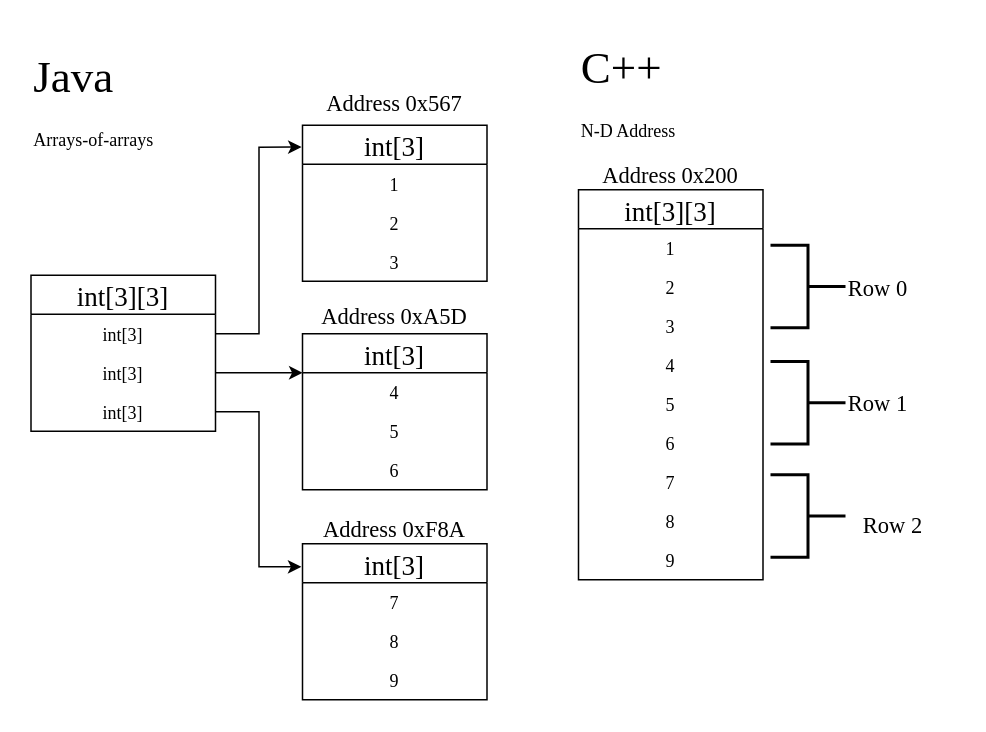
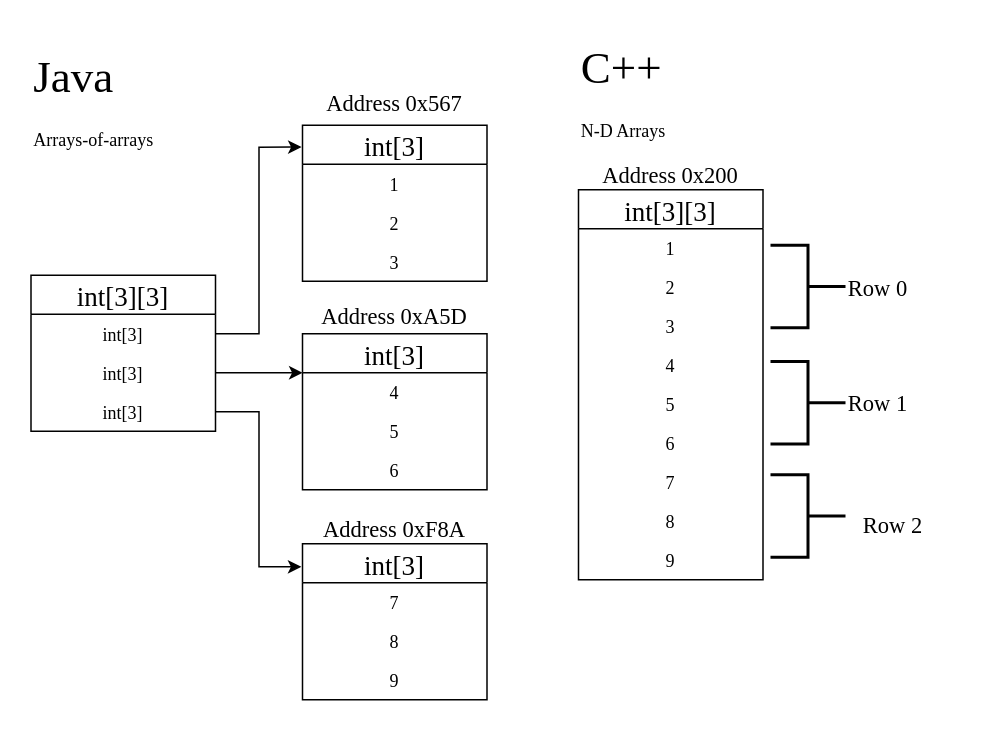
  <mxCell id="0" />
  <mxCell id="1" parent="0" />
  <mxCell id="2" value="int[3][3]" style="swimlane;fontStyle=0;childLayout=stackLayout;horizontal=1;startSize=26;fillColor=none;horizontalStack=0;resizeParent=1;resizeParentMax=0;resizeLast=0;collapsible=0;marginBottom=0;fontFamily=JetBrains Mono;fontSize=18;expand=1;" vertex="1" parent="1"><mxGeometry x="20" y="183" width="123" height="104" as="geometry"><mxRectangle x="650" y="388" width="77" height="26" as="alternateBounds" /></mxGeometry></mxCell>
  <mxCell id="3" value="int[3]" style="text;strokeColor=none;fillColor=none;align=center;verticalAlign=middle;spacingLeft=4;spacingRight=4;overflow=hidden;rotatable=0;points=[[0,0.5],[1,0.5]];portConstraint=eastwest;fontFamily=JetBrains Mono;" vertex="1" parent="2"><mxGeometry y="26" width="123" height="26" as="geometry" /></mxCell>
  <mxCell id="4" value="int[3]" style="text;strokeColor=none;fillColor=none;align=center;verticalAlign=middle;spacingLeft=4;spacingRight=4;overflow=hidden;rotatable=0;points=[[0,0.5],[1,0.5]];portConstraint=eastwest;fontFamily=JetBrains Mono;" vertex="1" parent="2"><mxGeometry y="52" width="123" height="26" as="geometry" /></mxCell>
  <mxCell id="5" value="int[3]" style="text;strokeColor=none;fillColor=none;align=center;verticalAlign=middle;spacingLeft=4;spacingRight=4;overflow=hidden;rotatable=0;points=[[0,0.5],[1,0.5]];portConstraint=eastwest;fontFamily=JetBrains Mono;" vertex="1" parent="2"><mxGeometry y="78" width="123" height="26" as="geometry" /></mxCell>
  <mxCell id="6" value="int[3]" style="swimlane;fontStyle=0;childLayout=stackLayout;horizontal=1;startSize=26;fillColor=none;horizontalStack=0;resizeParent=1;resizeParentMax=0;resizeLast=0;collapsible=0;marginBottom=0;fontFamily=JetBrains Mono;fontSize=18;expand=1;" vertex="1" parent="1"><mxGeometry x="201" y="83" width="123" height="104" as="geometry"><mxRectangle x="650" y="388" width="77" height="26" as="alternateBounds" /></mxGeometry></mxCell>
  <mxCell id="7" value="1" style="text;strokeColor=none;fillColor=none;align=center;verticalAlign=middle;spacingLeft=4;spacingRight=4;overflow=hidden;rotatable=0;points=[[0,0.5],[1,0.5]];portConstraint=eastwest;fontFamily=JetBrains Mono;" vertex="1" parent="6"><mxGeometry y="26" width="123" height="26" as="geometry" /></mxCell>
  <mxCell id="8" value="2" style="text;strokeColor=none;fillColor=none;align=center;verticalAlign=middle;spacingLeft=4;spacingRight=4;overflow=hidden;rotatable=0;points=[[0,0.5],[1,0.5]];portConstraint=eastwest;fontFamily=JetBrains Mono;" vertex="1" parent="6"><mxGeometry y="52" width="123" height="26" as="geometry" /></mxCell>
  <mxCell id="9" value="3" style="text;strokeColor=none;fillColor=none;align=center;verticalAlign=middle;spacingLeft=4;spacingRight=4;overflow=hidden;rotatable=0;points=[[0,0.5],[1,0.5]];portConstraint=eastwest;fontFamily=JetBrains Mono;" vertex="1" parent="6"><mxGeometry y="78" width="123" height="26" as="geometry" /></mxCell>
  <mxCell id="10" value="int[3]" style="swimlane;fontStyle=0;childLayout=stackLayout;horizontal=1;startSize=26;fillColor=none;horizontalStack=0;resizeParent=1;resizeParentMax=0;resizeLast=0;collapsible=0;marginBottom=0;fontFamily=JetBrains Mono;fontSize=18;expand=1;" vertex="1" parent="1"><mxGeometry x="201" y="222" width="123" height="104" as="geometry"><mxRectangle x="650" y="388" width="77" height="26" as="alternateBounds" /></mxGeometry></mxCell>
  <mxCell id="11" value="4" style="text;strokeColor=none;fillColor=none;align=center;verticalAlign=middle;spacingLeft=4;spacingRight=4;overflow=hidden;rotatable=0;points=[[0,0.5],[1,0.5]];portConstraint=eastwest;fontFamily=JetBrains Mono;" vertex="1" parent="10"><mxGeometry y="26" width="123" height="26" as="geometry" /></mxCell>
  <mxCell id="12" value="5" style="text;strokeColor=none;fillColor=none;align=center;verticalAlign=middle;spacingLeft=4;spacingRight=4;overflow=hidden;rotatable=0;points=[[0,0.5],[1,0.5]];portConstraint=eastwest;fontFamily=JetBrains Mono;" vertex="1" parent="10"><mxGeometry y="52" width="123" height="26" as="geometry" /></mxCell>
  <mxCell id="13" value="6" style="text;strokeColor=none;fillColor=none;align=center;verticalAlign=middle;spacingLeft=4;spacingRight=4;overflow=hidden;rotatable=0;points=[[0,0.5],[1,0.5]];portConstraint=eastwest;fontFamily=JetBrains Mono;" vertex="1" parent="10"><mxGeometry y="78" width="123" height="26" as="geometry" /></mxCell>
  <mxCell id="14" style="edgeStyle=orthogonalEdgeStyle;rounded=0;orthogonalLoop=1;jettySize=auto;html=1;exitX=1;exitY=0.5;exitDx=0;exitDy=0;entryX=0;entryY=0.25;entryDx=0;entryDy=0;fontFamily=JetBrains Mono;fontSize=18;" edge="1" parent="1" source="4" target="10"><mxGeometry relative="1" as="geometry" /></mxCell>
  <mxCell id="15" value="int[3]" style="swimlane;fontStyle=0;childLayout=stackLayout;horizontal=1;startSize=26;fillColor=none;horizontalStack=0;resizeParent=1;resizeParentMax=0;resizeLast=0;collapsible=0;marginBottom=0;fontFamily=JetBrains Mono;fontSize=18;expand=1;" vertex="1" parent="1"><mxGeometry x="201" y="362" width="123" height="104" as="geometry"><mxRectangle x="650" y="388" width="77" height="26" as="alternateBounds" /></mxGeometry></mxCell>
  <mxCell id="16" value="7" style="text;strokeColor=none;fillColor=none;align=center;verticalAlign=middle;spacingLeft=4;spacingRight=4;overflow=hidden;rotatable=0;points=[[0,0.5],[1,0.5]];portConstraint=eastwest;fontFamily=JetBrains Mono;" vertex="1" parent="15"><mxGeometry y="26" width="123" height="26" as="geometry" /></mxCell>
  <mxCell id="17" value="8" style="text;strokeColor=none;fillColor=none;align=center;verticalAlign=middle;spacingLeft=4;spacingRight=4;overflow=hidden;rotatable=0;points=[[0,0.5],[1,0.5]];portConstraint=eastwest;fontFamily=JetBrains Mono;" vertex="1" parent="15"><mxGeometry y="52" width="123" height="26" as="geometry" /></mxCell>
  <mxCell id="18" value="9" style="text;strokeColor=none;fillColor=none;align=center;verticalAlign=middle;spacingLeft=4;spacingRight=4;overflow=hidden;rotatable=0;points=[[0,0.5],[1,0.5]];portConstraint=eastwest;fontFamily=JetBrains Mono;" vertex="1" parent="15"><mxGeometry y="78" width="123" height="26" as="geometry" /></mxCell>
  <mxCell id="19" style="edgeStyle=orthogonalEdgeStyle;rounded=0;orthogonalLoop=1;jettySize=auto;html=1;exitX=1;exitY=0.5;exitDx=0;exitDy=0;entryX=-0.006;entryY=0.148;entryDx=0;entryDy=0;entryPerimeter=0;fontFamily=JetBrains Mono;fontSize=18;" edge="1" parent="1" source="5" target="15"><mxGeometry relative="1" as="geometry" /></mxCell>
  <mxCell id="20" value="Address 0x567" style="text;html=1;strokeColor=none;fillColor=none;align=center;verticalAlign=middle;whiteSpace=wrap;rounded=0;fontFamily=JetBrains Mono;fontSize=15;" vertex="1" parent="1"><mxGeometry x="188" y="58" width="149" height="20" as="geometry" /></mxCell>
  <mxCell id="21" value="Address 0xA5D" style="text;html=1;strokeColor=none;fillColor=none;align=center;verticalAlign=middle;whiteSpace=wrap;rounded=0;fontFamily=JetBrains Mono;fontSize=15;" vertex="1" parent="1"><mxGeometry x="188" y="200" width="149" height="20" as="geometry" /></mxCell>
  <mxCell id="22" value="Address 0xF8A" style="text;html=1;strokeColor=none;fillColor=none;align=center;verticalAlign=middle;whiteSpace=wrap;rounded=0;fontFamily=JetBrains Mono;fontSize=15;" vertex="1" parent="1"><mxGeometry x="188" y="342" width="149" height="20" as="geometry" /></mxCell>
  <mxCell id="23" value="Java&lt;br&gt;&lt;font style=&quot;font-size: 12px&quot;&gt;Arrays-of-arrays&lt;/font&gt;" style="text;html=1;strokeColor=none;fillColor=none;align=left;verticalAlign=top;whiteSpace=wrap;rounded=0;fontFamily=JetBrains Mono;fontSize=30;" vertex="1" parent="1"><mxGeometry x="20" y="25.5" width="136.5" height="85" as="geometry" /></mxCell>
  <mxCell id="24" value="int[3][3]" style="swimlane;fontStyle=0;childLayout=stackLayout;horizontal=1;startSize=26;fillColor=none;horizontalStack=0;resizeParent=1;resizeParentMax=0;resizeLast=0;collapsible=0;marginBottom=0;fontFamily=JetBrains Mono;fontSize=18;swimlaneLine=1;rounded=0;" vertex="1" parent="1"><mxGeometry x="385" y="126" width="123" height="260" as="geometry"><mxRectangle x="1054" y="331" width="77" height="26" as="alternateBounds" /></mxGeometry></mxCell>
  <mxCell id="25" value="1" style="text;strokeColor=none;fillColor=none;align=center;verticalAlign=middle;spacingLeft=4;spacingRight=4;overflow=hidden;rotatable=0;points=[[0,0.5],[1,0.5]];portConstraint=eastwest;fontFamily=JetBrains Mono;" vertex="1" parent="24"><mxGeometry y="26" width="123" height="26" as="geometry" /></mxCell>
  <mxCell id="26" value="2" style="text;strokeColor=none;fillColor=none;align=center;verticalAlign=middle;spacingLeft=4;spacingRight=4;overflow=hidden;rotatable=0;points=[[0,0.5],[1,0.5]];portConstraint=eastwest;fontFamily=JetBrains Mono;" vertex="1" parent="24"><mxGeometry y="52" width="123" height="26" as="geometry" /></mxCell>
  <mxCell id="27" value="3" style="text;strokeColor=none;fillColor=none;align=center;verticalAlign=middle;spacingLeft=4;spacingRight=4;overflow=hidden;rotatable=0;points=[[0,0.5],[1,0.5]];portConstraint=eastwest;fontFamily=JetBrains Mono;" vertex="1" parent="24"><mxGeometry y="78" width="123" height="26" as="geometry" /></mxCell>
  <mxCell id="28" value="4" style="text;strokeColor=none;fillColor=none;align=center;verticalAlign=middle;spacingLeft=4;spacingRight=4;overflow=hidden;rotatable=0;points=[[0,0.5],[1,0.5]];portConstraint=eastwest;fontFamily=JetBrains Mono;" vertex="1" parent="24"><mxGeometry y="104" width="123" height="26" as="geometry" /></mxCell>
  <mxCell id="29" value="5" style="text;strokeColor=none;fillColor=none;align=center;verticalAlign=middle;spacingLeft=4;spacingRight=4;overflow=hidden;rotatable=0;points=[[0,0.5],[1,0.5]];portConstraint=eastwest;fontFamily=JetBrains Mono;" vertex="1" parent="24"><mxGeometry y="130" width="123" height="26" as="geometry" /></mxCell>
  <mxCell id="30" value="6" style="text;strokeColor=none;fillColor=none;align=center;verticalAlign=middle;spacingLeft=4;spacingRight=4;overflow=hidden;rotatable=0;points=[[0,0.5],[1,0.5]];portConstraint=eastwest;fontFamily=JetBrains Mono;" vertex="1" parent="24"><mxGeometry y="156" width="123" height="26" as="geometry" /></mxCell>
  <mxCell id="31" value="7" style="text;strokeColor=none;fillColor=none;align=center;verticalAlign=middle;spacingLeft=4;spacingRight=4;overflow=hidden;rotatable=0;points=[[0,0.5],[1,0.5]];portConstraint=eastwest;fontFamily=JetBrains Mono;" vertex="1" parent="24"><mxGeometry y="182" width="123" height="26" as="geometry" /></mxCell>
  <mxCell id="32" value="8" style="text;strokeColor=none;fillColor=none;align=center;verticalAlign=middle;spacingLeft=4;spacingRight=4;overflow=hidden;rotatable=0;points=[[0,0.5],[1,0.5]];portConstraint=eastwest;fontFamily=JetBrains Mono;" vertex="1" parent="24"><mxGeometry y="208" width="123" height="26" as="geometry" /></mxCell>
  <mxCell id="33" value="9" style="text;strokeColor=none;fillColor=none;align=center;verticalAlign=middle;spacingLeft=4;spacingRight=4;overflow=hidden;rotatable=0;points=[[0,0.5],[1,0.5]];portConstraint=eastwest;fontFamily=JetBrains Mono;" vertex="1" parent="24"><mxGeometry y="234" width="123" height="26" as="geometry" /></mxCell>
  <mxCell id="34" value="Address 0x200" style="text;html=1;strokeColor=none;fillColor=none;align=center;verticalAlign=middle;whiteSpace=wrap;rounded=0;fontFamily=JetBrains Mono;fontSize=15;" vertex="1" parent="1"><mxGeometry x="372" y="106" width="149" height="20" as="geometry" /></mxCell>
- <mxCell id="35" value="&lt;font&gt;C++&lt;br&gt;&lt;/font&gt;&lt;font style=&quot;font-size: 12px&quot;&gt;N-D Address&lt;/font&gt;" style="text;html=1;strokeColor=none;fillColor=none;align=left;verticalAlign=top;whiteSpace=wrap;rounded=0;fontFamily=JetBrains Mono;fontSize=30;" vertex="1" parent="1"><mxGeometry x="385" y="20" width="136.5" height="85" as="geometry" /></mxCell>
+ <mxCell id="35" value="&lt;font&gt;C++&lt;br&gt;&lt;/font&gt;&lt;font style=&quot;font-size: 12px&quot;&gt;N-D Arrays&lt;/font&gt;" style="text;html=1;strokeColor=none;fillColor=none;align=left;verticalAlign=top;whiteSpace=wrap;rounded=0;fontFamily=JetBrains Mono;fontSize=30;" vertex="1" parent="1"><mxGeometry x="385" y="20" width="136.5" height="85" as="geometry" /></mxCell>
  <mxCell id="36" value="" style="strokeWidth=2;html=1;shape=mxgraph.flowchart.annotation_2;align=left;labelPosition=right;pointerEvents=1;fontFamily=JetBrains Mono;fontSize=30;rotation=-180;" vertex="1" parent="1"><mxGeometry x="513" y="163" width="50" height="55" as="geometry" /></mxCell>
  <mxCell id="37" value="" style="strokeWidth=2;html=1;shape=mxgraph.flowchart.annotation_2;align=left;labelPosition=right;pointerEvents=1;fontFamily=JetBrains Mono;fontSize=30;rotation=-180;" vertex="1" parent="1"><mxGeometry x="513" y="240.5" width="50" height="55" as="geometry" /></mxCell>
  <mxCell id="38" value="" style="strokeWidth=2;html=1;shape=mxgraph.flowchart.annotation_2;align=left;labelPosition=right;pointerEvents=1;fontFamily=JetBrains Mono;fontSize=30;rotation=-180;" vertex="1" parent="1"><mxGeometry x="513" y="316" width="50" height="55" as="geometry" /></mxCell>
  <mxCell id="39" value="Row 0" style="text;html=1;strokeColor=none;fillColor=none;align=left;verticalAlign=middle;whiteSpace=wrap;rounded=0;fontFamily=JetBrains Mono;fontSize=15;" vertex="1" parent="1"><mxGeometry x="563" y="180.5" width="62" height="20" as="geometry" /></mxCell>
  <mxCell id="40" value="Row 1" style="text;html=1;strokeColor=none;fillColor=none;align=left;verticalAlign=middle;whiteSpace=wrap;rounded=0;fontFamily=JetBrains Mono;fontSize=15;" vertex="1" parent="1"><mxGeometry x="563" y="258" width="62" height="20" as="geometry" /></mxCell>
  <mxCell id="41" value="Row 2" style="text;html=1;strokeColor=none;fillColor=none;align=left;verticalAlign=middle;whiteSpace=wrap;rounded=0;fontFamily=JetBrains Mono;fontSize=15;" vertex="1" parent="1"><mxGeometry x="573" y="338.5" width="62" height="20" as="geometry" /></mxCell>
  <mxCell id="42" style="edgeStyle=orthogonalEdgeStyle;rounded=0;orthogonalLoop=1;jettySize=auto;html=1;exitX=1;exitY=0.5;exitDx=0;exitDy=0;entryX=-0.005;entryY=0.14;entryDx=0;entryDy=0;entryPerimeter=0;fontFamily=JetBrains Mono;fontSize=30;" edge="1" parent="1" source="3" target="6"><mxGeometry relative="1" as="geometry" /></mxCell>
